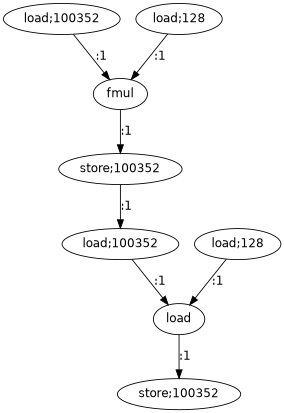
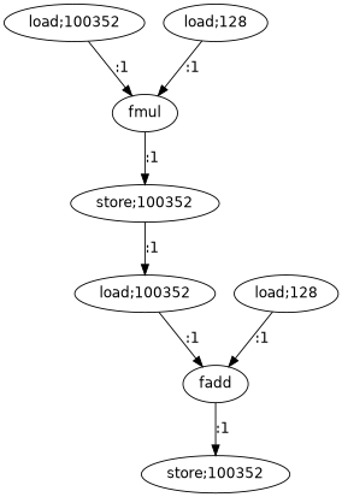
  digraph {
    fontname="DejaVu Sans"
    node [fontname="DejaVu Sans"]
    edge [fontname="DejaVu Sans"]
    n1 [label="store;100352"]
    n2 [label="load;100352"]
    n3 [label=fmul]
    n4 [label="load;128"]
    n5 [label="store;100352"]
    n6 [label="load;100352"]
-   n7 [label=load]
+   n7 [label=fadd]
    n8 [label="load;128"]
    n2 -> n3 [label=":1"]
    n3 -> n5 [label=":1"]
    n4 -> n3 [label=":1"]
    n5 -> n6 [label=":1"]
    n6 -> n7 [label=":1"]
    n7 -> n1 [label=":1"]
    n8 -> n7 [label=":1"]
  }
